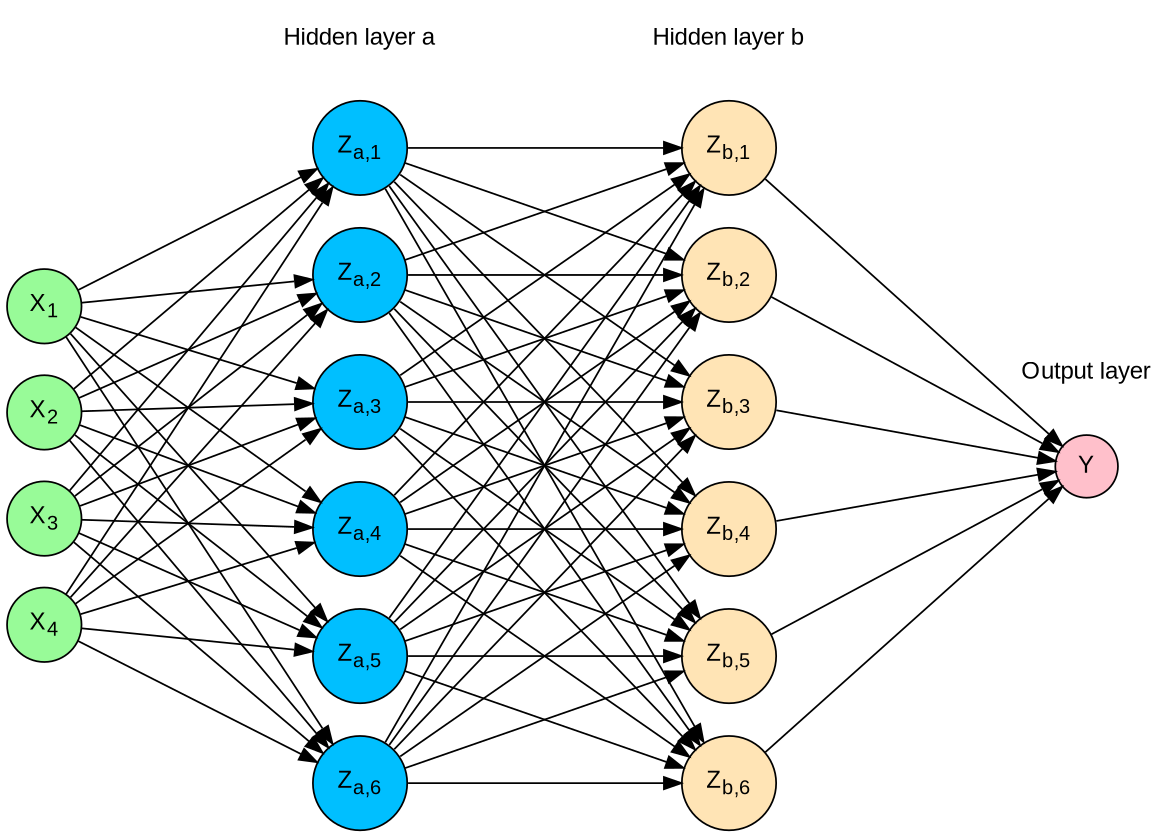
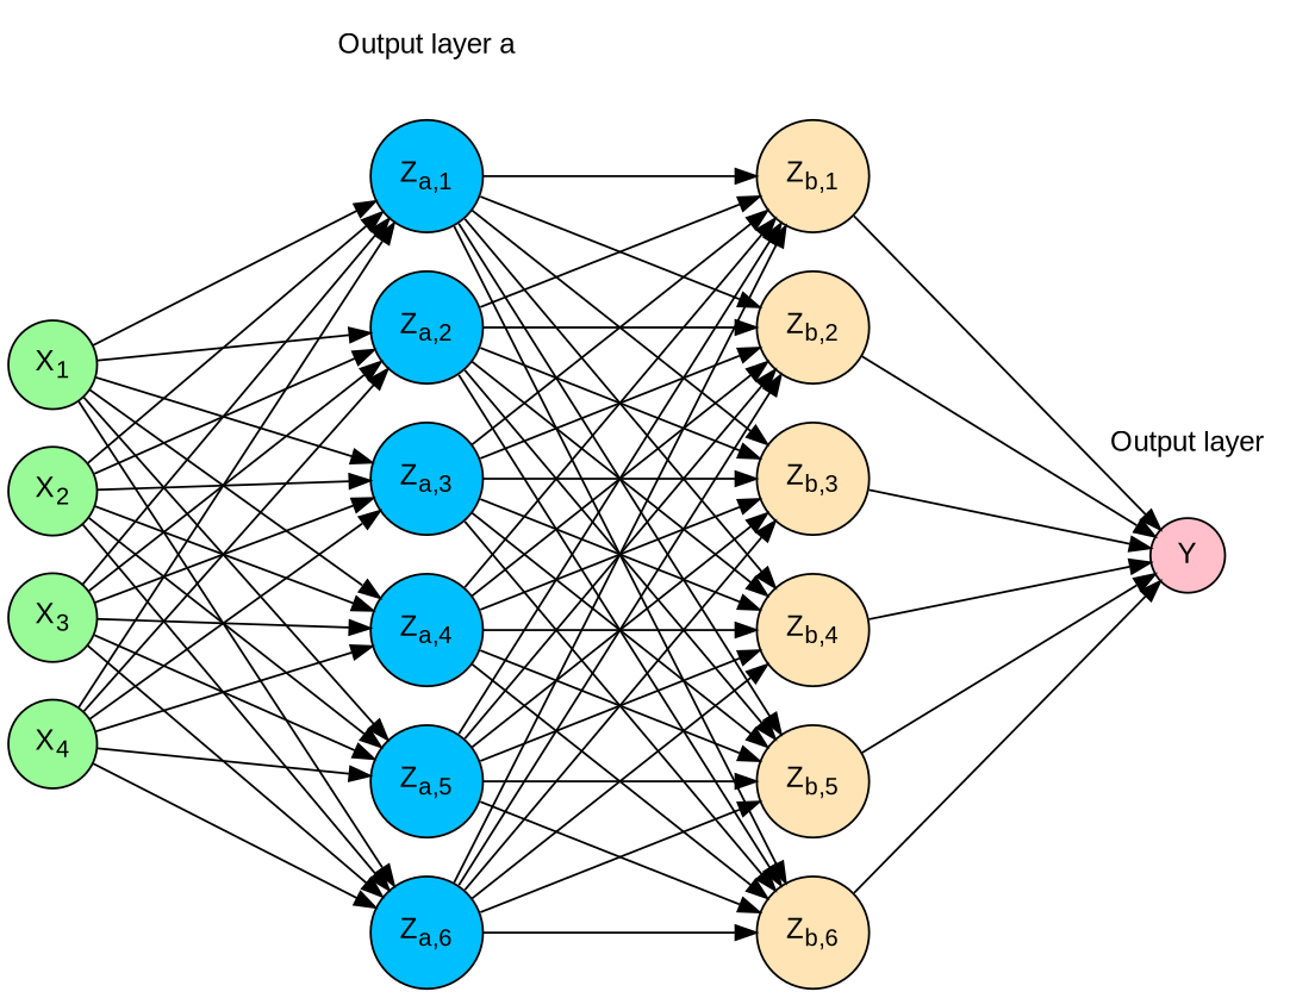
  digraph {
    rankdir=LR
    ranksep=1.5
    splines=false
    node [fillcolor=deepskyblue fontname=Arial shape=circle style=filled]
    edge [style=solid]
-   n1 [fillcolor=none label="Hidden layer a" shape=plaintext]
-   n2 [fillcolor=none label="Hidden layer b" shape=plaintext]
+   n1 [fillcolor=none label="Output layer a" shape=plaintext]
    n3 [fillcolor=none label="Output layer" shape=plaintext]
    n4 [fillcolor=palegreen label=<X<sub>1</sub>>]
    n5 [fillcolor=palegreen label=<X<sub>2</sub>>]
    n6 [fillcolor=palegreen label=<X<sub>3</sub>>]
    n7 [fillcolor=palegreen label=<X<sub>4</sub>>]
    n8 [label=<Z<sub>a,1</sub>>]
    n9 [label=<Z<sub>a,2</sub>>]
    n10 [label=<Z<sub>a,3</sub>>]
    n11 [label=<Z<sub>a,4</sub>>]
    n12 [label=<Z<sub>a,5</sub>>]
    n13 [label=<Z<sub>a,6</sub>>]
    n14 [fillcolor=moccasin label=<Z<sub>b,1</sub>>]
    n15 [fillcolor=moccasin label=<Z<sub>b,2</sub>>]
    n16 [fillcolor=moccasin label=<Z<sub>b,3</sub>>]
    n17 [fillcolor=moccasin label=<Z<sub>b,4</sub>>]
    n18 [fillcolor=moccasin label=<Z<sub>b,5</sub>>]
    n19 [fillcolor=moccasin label=<Z<sub>b,6</sub>>]
    n20 [fillcolor=pink label=<Y>]
    subgraph sub_1 {
      n1
-     n2
      n3
    }
    subgraph sub_2 {
      n4
      n5
      n6
      n7
    }
    subgraph sub_3 {
      n8
      n9
      n10
      n11
      n12
      n13
    }
    subgraph sub_4 {
      n14
      n15
      n16
      n17
      n18
      n19
    }
    subgraph sub_5 {
      n20
    }
    subgraph sub_6 {
      rank=same
      n4
      n5
      n6
      n7
    }
    subgraph sub_7 {
      rank=same
      n1
      n8
      n9
      n10
      n11
      n12
      n13
    }
    subgraph sub_8 {
      rank=same
-     n2
      n14
      n15
      n16
      n17
      n18
      n19
    }
    subgraph sub_9 {
      rank=same
      n3
      n20
    }
    subgraph sub_10 {
      n4
      n5
      n6
      n7
      n8
      n9
      n10
      n11
      n12
      n13
      n14
      n15
      n16
      n17
      n18
      n19
      n20
    }
    n1 -> n8 [style=invis]
-   n2 -> n14 [style=invis]
    n3 -> n20 [style=invis]
    n4 -> n5 [style=invis]
    n4 -> n8
    n4 -> n9
    n4 -> n10
    n4 -> n11
    n4 -> n12
    n4 -> n13
    n5 -> n6 [style=invis]
    n5 -> n8
    n5 -> n9
    n5 -> n10
    n5 -> n11
    n5 -> n12
    n5 -> n13
    n6 -> n7 [style=invis]
    n6 -> n8
    n6 -> n9
    n6 -> n10
    n6 -> n11
    n6 -> n12
    n6 -> n13
    n7 -> n8
    n7 -> n9
    n7 -> n10
    n7 -> n11
    n7 -> n12
    n7 -> n13
    n8 -> n9 [style=invis]
    n8 -> n14
    n8 -> n15
    n8 -> n16
    n8 -> n17
    n8 -> n18
    n8 -> n19
    n9 -> n10 [style=invis]
    n9 -> n14
    n9 -> n15
    n9 -> n16
    n9 -> n17
    n9 -> n18
    n9 -> n19
    n10 -> n11 [style=invis]
    n10 -> n14
    n10 -> n15
    n10 -> n16
    n10 -> n17
    n10 -> n18
    n10 -> n19
    n11 -> n12 [style=invis]
    n11 -> n14
    n11 -> n15
    n11 -> n16
    n11 -> n17
    n11 -> n18
    n11 -> n19
    n12 -> n13 [style=invis]
    n12 -> n14
    n12 -> n15
    n12 -> n16
    n12 -> n17
    n12 -> n18
    n12 -> n19
    n13 -> n14
    n13 -> n15
    n13 -> n16
    n13 -> n17
    n13 -> n18
    n13 -> n19
    n14 -> n15 [style=invis]
    n14 -> n20
    n15 -> n16 [style=invis]
    n15 -> n20
    n16 -> n17 [style=invis]
    n16 -> n20
    n17 -> n18 [style=invis]
    n17 -> n20
    n18 -> n19 [style=invis]
    n18 -> n20
    n19 -> n20
  }
